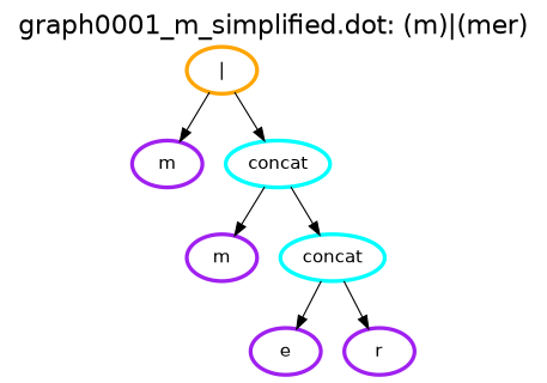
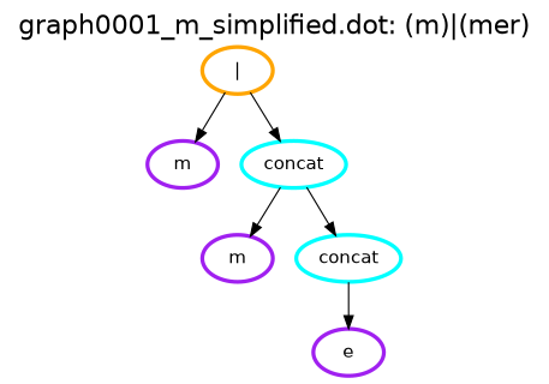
  digraph {
    fontname="DejaVu Sans"
    fontsize=20
    label="graph0001_m_simplified.dot: (m)|(mer)"
    labelloc=t
    node [color=purple penwidth=3 fontname="DejaVu Sans"]
    edge [fontname="DejaVu Sans"]
    n1 [color=orange label="|"]
    n2 [label=m]
    n3 [color=cyan label=concat]
    n4 [label=m]
    n5 [color=cyan label=concat]
    n6 [label=e]
-   n7 [label=r]
    n1 -> n2
    n1 -> n3
    n3 -> n4
    n3 -> n5
    n5 -> n6
-   n5 -> n7
  }
